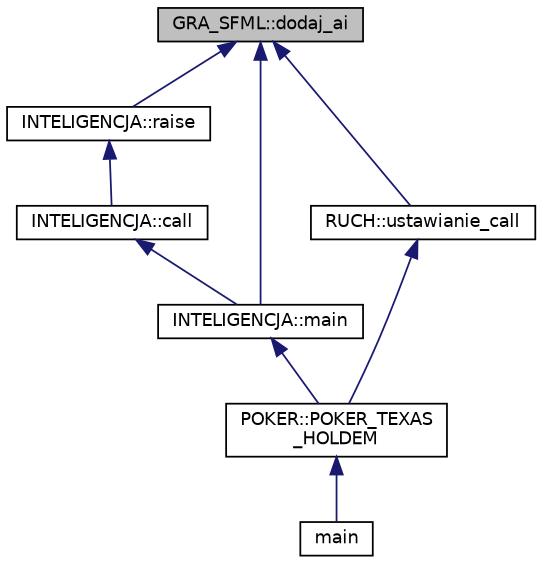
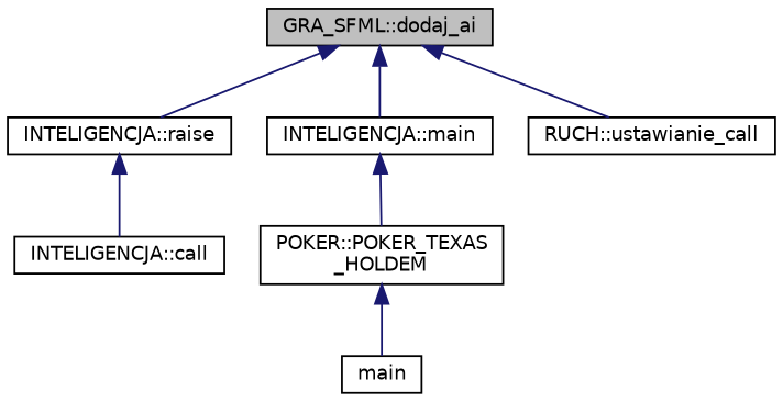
  digraph {
    rankdir=TB
    node [color=black fillcolor=white fontname=Helvetica fontsize=10 shape=record style=filled]
    edge [color=midnightblue dir=back fontname=Helvetica fontsize=10 labelfontname=Helvetica labelfontsize=10 style=solid]
    n1 [fillcolor=grey75 fontcolor=black height=0.2 label="GRA_SFML::dodaj_ai" width=0.4]
    n2 [height=0.2 label="INTELIGENCJA::raise" width=0.4]
    n3 [height=0.2 label="INTELIGENCJA::main" width=0.4]
    n4 [height=0.2 label="RUCH::ustawianie_call" width=0.4]
    n5 [height=0.2 label="INTELIGENCJA::call" width=0.4]
    n6 [height=0.2 label="POKER::POKER_TEXAS\l_HOLDEM" width=0.4]
    n7 [height=0.2 label=main width=0.4]
    n1 -> n2
    n1 -> n3
    n1 -> n4
    n2 -> n5
    n3 -> n6
-   n4 -> n6
-   n5 -> n3
    n6 -> n7
  }
